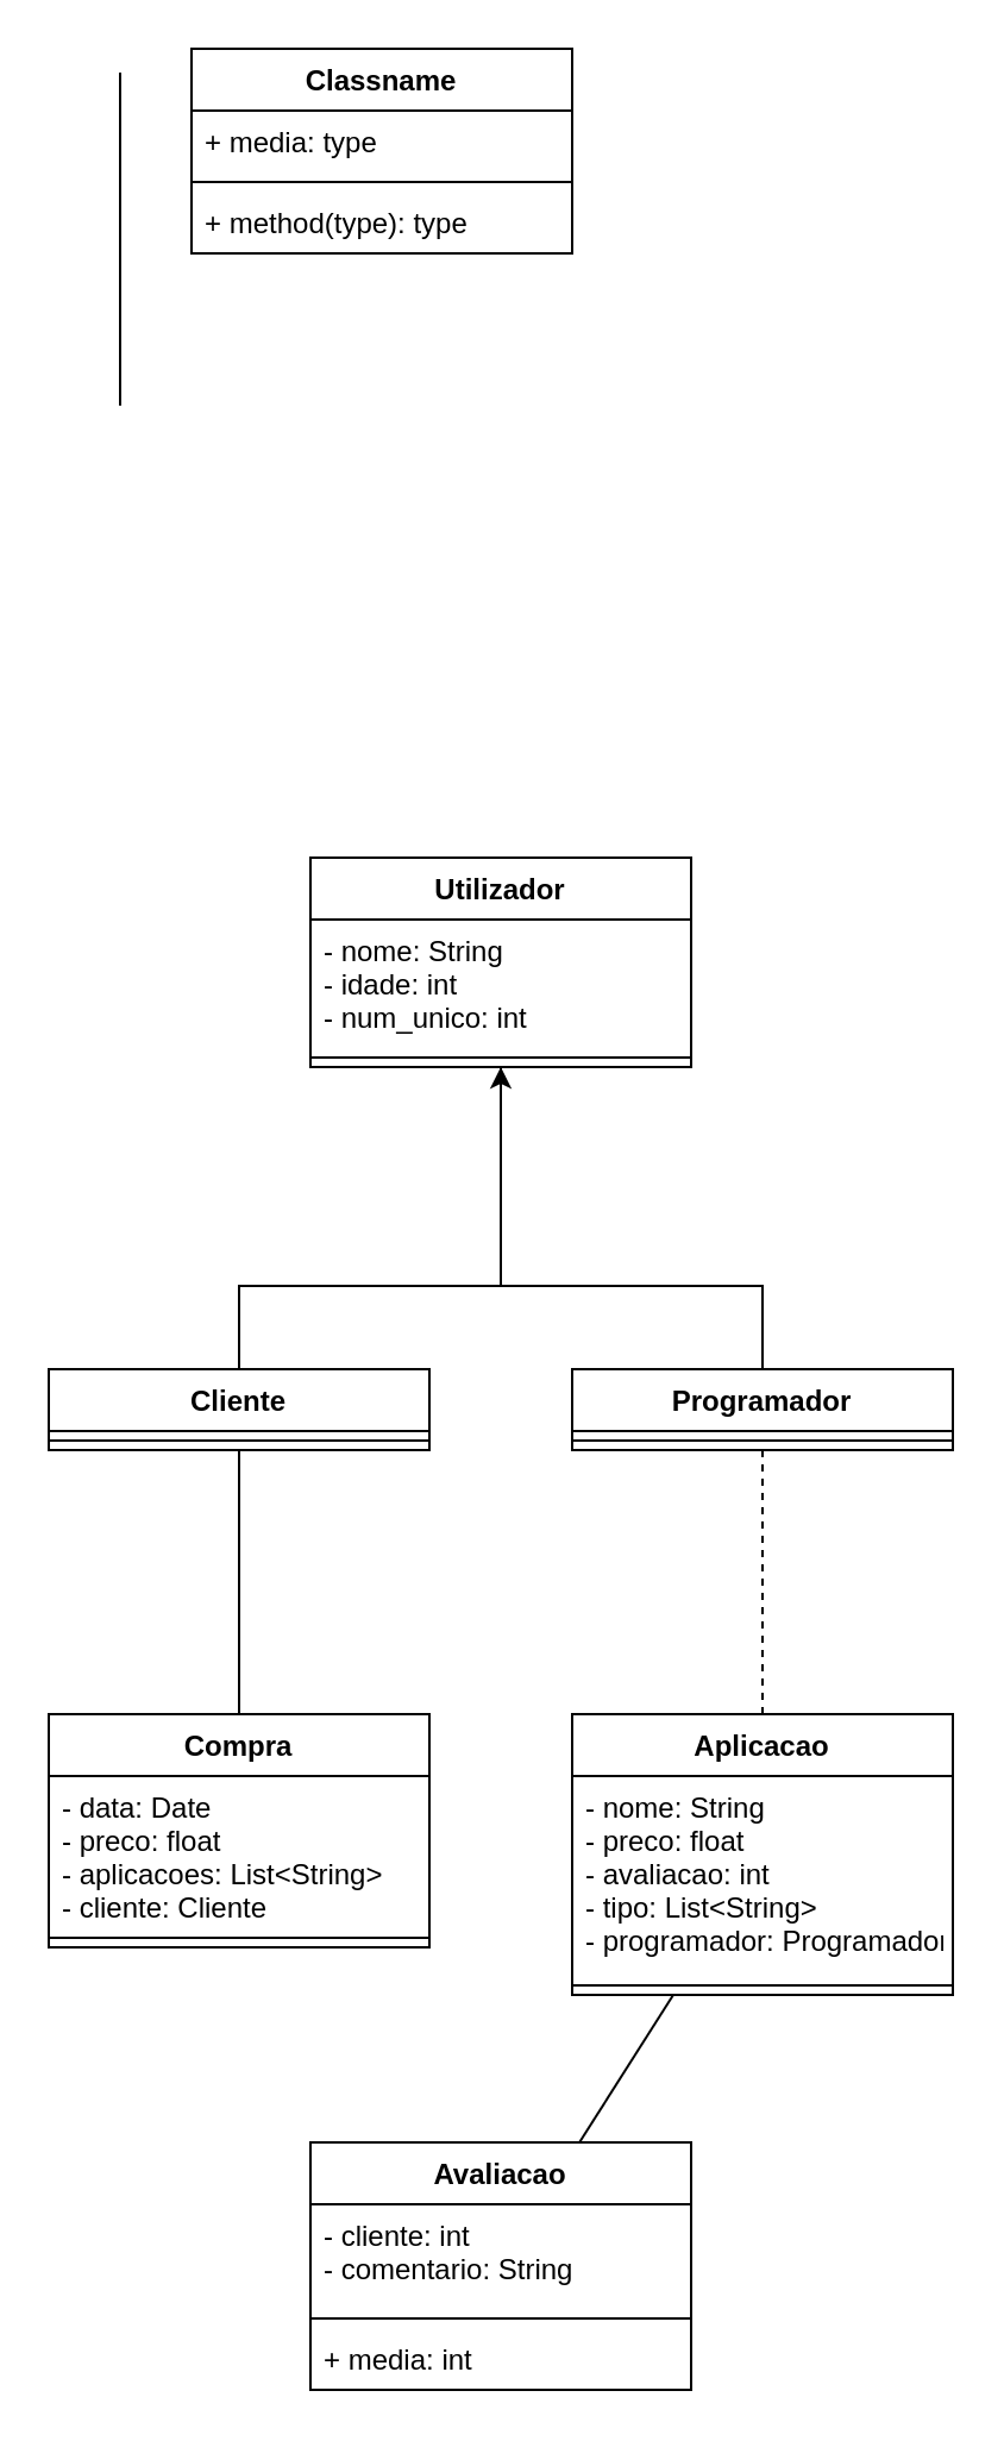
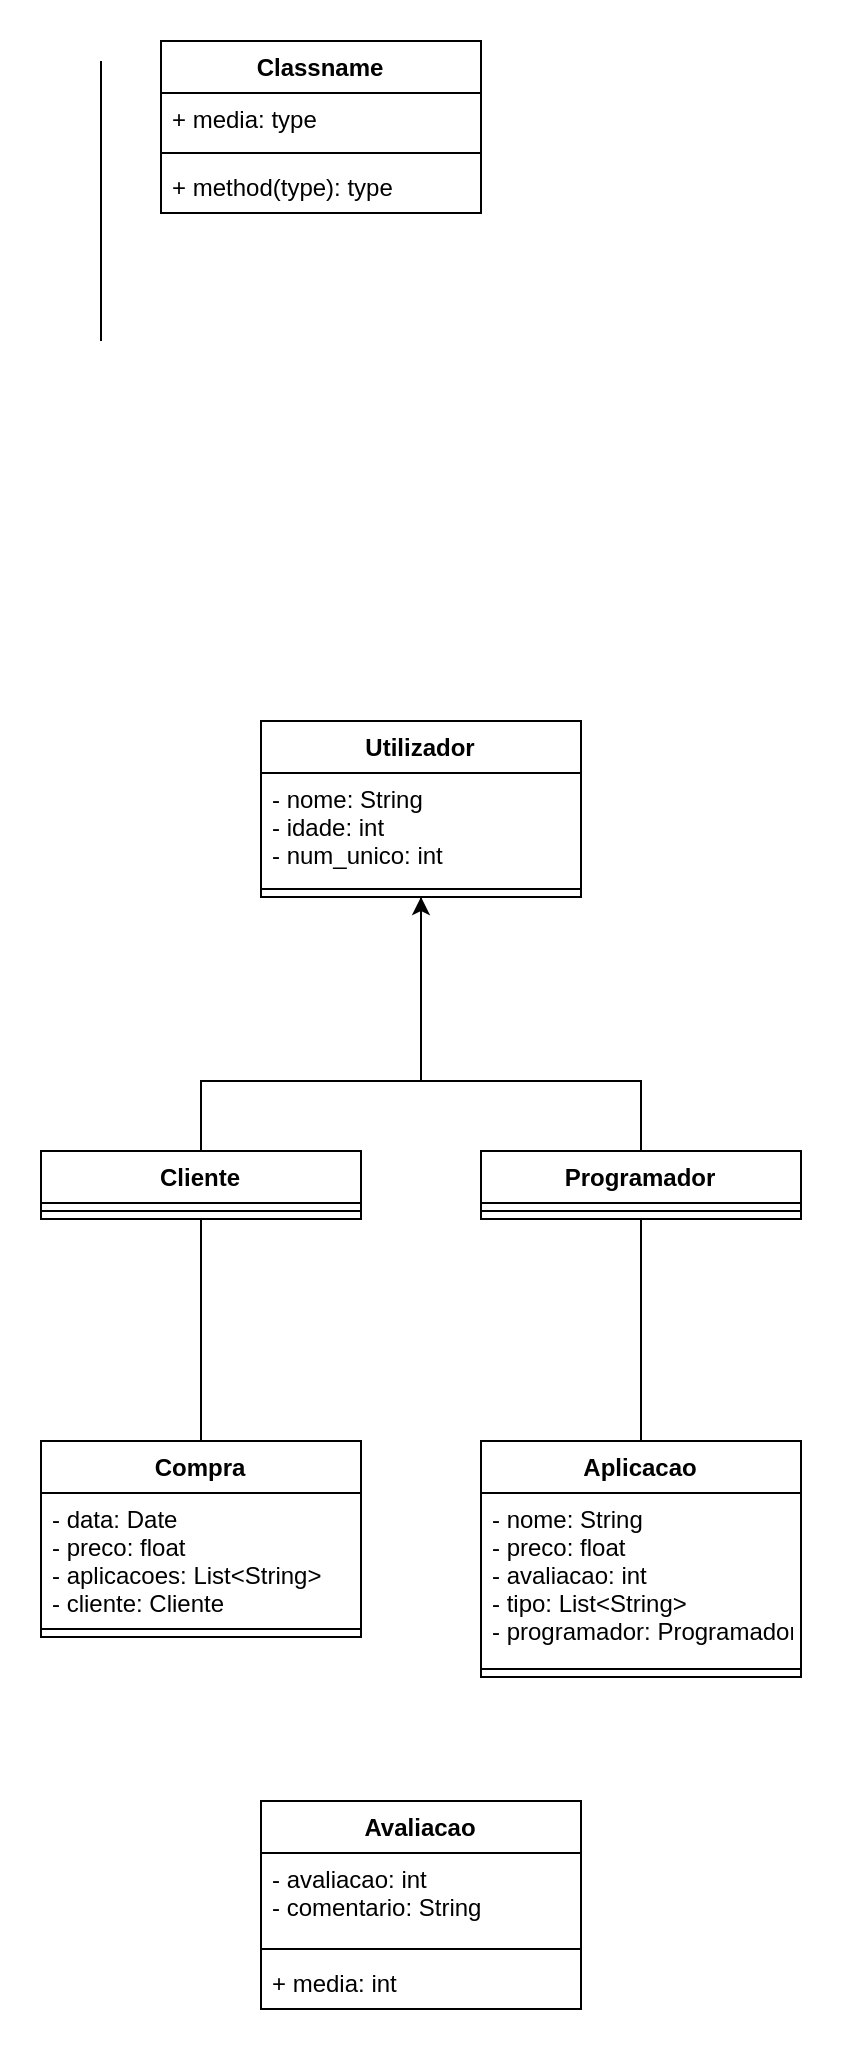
  <mxCell id="0" />
  <mxCell id="1" parent="0" />
  <mxCell id="2" value="" style="endArrow=none;html=1;rounded=0;" edge="1" parent="1"><mxGeometry width="50" height="50" relative="1" as="geometry"><mxPoint x="50" y="170" as="sourcePoint" /><mxPoint x="50" y="30" as="targetPoint" /></mxGeometry></mxCell>
  <mxCell id="3" value="Classname" style="swimlane;fontStyle=1;align=center;verticalAlign=top;childLayout=stackLayout;horizontal=1;startSize=26;horizontalStack=0;resizeParent=1;resizeParentMax=0;resizeLast=0;collapsible=1;marginBottom=0;" vertex="1" parent="1"><mxGeometry x="80" y="20" width="160" height="86" as="geometry" /></mxCell>
  <mxCell id="4" value="+ media: type" style="text;strokeColor=none;fillColor=none;align=left;verticalAlign=top;spacingLeft=4;spacingRight=4;overflow=hidden;rotatable=0;points=[[0,0.5],[1,0.5]];portConstraint=eastwest;" vertex="1" parent="3"><mxGeometry y="26" width="160" height="26" as="geometry" /></mxCell>
  <mxCell id="5" value="" style="line;strokeWidth=1;fillColor=none;align=left;verticalAlign=middle;spacingTop=-1;spacingLeft=3;spacingRight=3;rotatable=0;labelPosition=right;points=[];portConstraint=eastwest;" vertex="1" parent="3"><mxGeometry y="52" width="160" height="8" as="geometry" /></mxCell>
  <mxCell id="6" value="+ method(type): type" style="text;strokeColor=none;fillColor=none;align=left;verticalAlign=top;spacingLeft=4;spacingRight=4;overflow=hidden;rotatable=0;points=[[0,0.5],[1,0.5]];portConstraint=eastwest;" vertex="1" parent="3"><mxGeometry y="60" width="160" height="26" as="geometry" /></mxCell>
  <mxCell id="7" value="Utilizador" style="swimlane;fontStyle=1;align=center;verticalAlign=top;childLayout=stackLayout;horizontal=1;startSize=26;horizontalStack=0;resizeParent=1;resizeParentMax=0;resizeLast=0;collapsible=1;marginBottom=0;" vertex="1" parent="1"><mxGeometry x="130" y="360" width="160" height="88" as="geometry" /></mxCell>
  <mxCell id="8" value="- nome: String&#10;- idade: int&#10;- num_unico: int" style="text;strokeColor=none;fillColor=none;align=left;verticalAlign=top;spacingLeft=4;spacingRight=4;overflow=hidden;rotatable=0;points=[[0,0.5],[1,0.5]];portConstraint=eastwest;" vertex="1" parent="7"><mxGeometry y="26" width="160" height="54" as="geometry" /></mxCell>
  <mxCell id="9" value="" style="line;strokeWidth=1;fillColor=none;align=left;verticalAlign=middle;spacingTop=-1;spacingLeft=3;spacingRight=3;rotatable=0;labelPosition=right;points=[];portConstraint=eastwest;" vertex="1" parent="7"><mxGeometry y="80" width="160" height="8" as="geometry" /></mxCell>
  <mxCell id="10" value="Cliente" style="swimlane;fontStyle=1;align=center;verticalAlign=top;childLayout=stackLayout;horizontal=1;startSize=26;horizontalStack=0;resizeParent=1;resizeParentMax=0;resizeLast=0;collapsible=1;marginBottom=0;" vertex="1" parent="1"><mxGeometry x="20" y="575" width="160" height="34" as="geometry" /></mxCell>
  <mxCell id="11" value="" style="line;strokeWidth=1;fillColor=none;align=left;verticalAlign=middle;spacingTop=-1;spacingLeft=3;spacingRight=3;rotatable=0;labelPosition=right;points=[];portConstraint=eastwest;" vertex="1" parent="10"><mxGeometry y="26" width="160" height="8" as="geometry" /></mxCell>
  <mxCell id="12" value="Programador" style="swimlane;fontStyle=1;align=center;verticalAlign=top;childLayout=stackLayout;horizontal=1;startSize=26;horizontalStack=0;resizeParent=1;resizeParentMax=0;resizeLast=0;collapsible=1;marginBottom=0;" vertex="1" parent="1"><mxGeometry x="240" y="575" width="160" height="34" as="geometry" /></mxCell>
  <mxCell id="13" value="" style="line;strokeWidth=1;fillColor=none;align=left;verticalAlign=middle;spacingTop=-1;spacingLeft=3;spacingRight=3;rotatable=0;labelPosition=right;points=[];portConstraint=eastwest;" vertex="1" parent="12"><mxGeometry y="26" width="160" height="8" as="geometry" /></mxCell>
  <mxCell id="14" value="" style="endArrow=classic;html=1;rounded=0;exitX=0.5;exitY=0;exitDx=0;exitDy=0;" edge="1" parent="1" source="10" target="7"><mxGeometry width="50" height="50" relative="1" as="geometry"><mxPoint x="560" y="530" as="sourcePoint" /><mxPoint x="610" y="480" as="targetPoint" /><Array as="points"><mxPoint x="100" y="540" /><mxPoint x="210" y="540" /></Array></mxGeometry></mxCell>
  <mxCell id="15" value="" style="endArrow=none;html=1;rounded=0;exitX=0.5;exitY=0;exitDx=0;exitDy=0;" edge="1" parent="1" source="12" target="7"><mxGeometry width="50" height="50" relative="1" as="geometry"><mxPoint x="110" y="585" as="sourcePoint" /><mxPoint x="220" y="484" as="targetPoint" /><Array as="points"><mxPoint x="320" y="540" /><mxPoint x="210" y="540" /></Array></mxGeometry></mxCell>
  <mxCell id="16" value="Aplicacao" style="swimlane;fontStyle=1;align=center;verticalAlign=top;childLayout=stackLayout;horizontal=1;startSize=26;horizontalStack=0;resizeParent=1;resizeParentMax=0;resizeLast=0;collapsible=1;marginBottom=0;" vertex="1" parent="1"><mxGeometry x="240" y="720" width="160" height="118" as="geometry" /></mxCell>
  <mxCell id="17" value="- nome: String&#10;- preco: float&#10;- avaliacao: int&#10;- tipo: List&lt;String&gt;&#10;- programador: Programador" style="text;strokeColor=none;fillColor=none;align=left;verticalAlign=top;spacingLeft=4;spacingRight=4;overflow=hidden;rotatable=0;points=[[0,0.5],[1,0.5]];portConstraint=eastwest;" vertex="1" parent="16"><mxGeometry y="26" width="160" height="84" as="geometry" /></mxCell>
  <mxCell id="18" value="" style="line;strokeWidth=1;fillColor=none;align=left;verticalAlign=middle;spacingTop=-1;spacingLeft=3;spacingRight=3;rotatable=0;labelPosition=right;points=[];portConstraint=eastwest;" vertex="1" parent="16"><mxGeometry y="110" width="160" height="8" as="geometry" /></mxCell>
  <mxCell id="19" value="Compra" style="swimlane;fontStyle=1;align=center;verticalAlign=top;childLayout=stackLayout;horizontal=1;startSize=26;horizontalStack=0;resizeParent=1;resizeParentMax=0;resizeLast=0;collapsible=1;marginBottom=0;" vertex="1" parent="1"><mxGeometry x="20" y="720" width="160" height="98" as="geometry" /></mxCell>
  <mxCell id="20" value="- data: Date&#10;- preco: float&#10;- aplicacoes: List&lt;String&gt;&#10;- cliente: Cliente" style="text;strokeColor=none;fillColor=none;align=left;verticalAlign=top;spacingLeft=4;spacingRight=4;overflow=hidden;rotatable=0;points=[[0,0.5],[1,0.5]];portConstraint=eastwest;" vertex="1" parent="19"><mxGeometry y="26" width="160" height="64" as="geometry" /></mxCell>
  <mxCell id="21" value="" style="line;strokeWidth=1;fillColor=none;align=left;verticalAlign=middle;spacingTop=-1;spacingLeft=3;spacingRight=3;rotatable=0;labelPosition=right;points=[];portConstraint=eastwest;" vertex="1" parent="19"><mxGeometry y="90" width="160" height="8" as="geometry" /></mxCell>
  <mxCell id="22" value="Avaliacao" style="swimlane;fontStyle=1;align=center;verticalAlign=top;childLayout=stackLayout;horizontal=1;startSize=26;horizontalStack=0;resizeParent=1;resizeParentMax=0;resizeLast=0;collapsible=1;marginBottom=0;" vertex="1" parent="1"><mxGeometry x="130" y="900" width="160" height="104" as="geometry" /></mxCell>
- <mxCell id="23" value="- cliente: int&#10;- comentario: String" style="text;strokeColor=none;fillColor=none;align=left;verticalAlign=top;spacingLeft=4;spacingRight=4;overflow=hidden;rotatable=0;points=[[0,0.5],[1,0.5]];portConstraint=eastwest;" vertex="1" parent="22"><mxGeometry y="26" width="160" height="44" as="geometry" /></mxCell>
+ <mxCell id="23" value="- avaliacao: int&#10;- comentario: String" style="text;strokeColor=none;fillColor=none;align=left;verticalAlign=top;spacingLeft=4;spacingRight=4;overflow=hidden;rotatable=0;points=[[0,0.5],[1,0.5]];portConstraint=eastwest;" vertex="1" parent="22"><mxGeometry y="26" width="160" height="44" as="geometry" /></mxCell>
  <mxCell id="24" value="" style="line;strokeWidth=1;fillColor=none;align=left;verticalAlign=middle;spacingTop=-1;spacingLeft=3;spacingRight=3;rotatable=0;labelPosition=right;points=[];portConstraint=eastwest;" vertex="1" parent="22"><mxGeometry y="70" width="160" height="8" as="geometry" /></mxCell>
  <mxCell id="25" value="+ media: int" style="text;strokeColor=none;fillColor=none;align=left;verticalAlign=top;spacingLeft=4;spacingRight=4;overflow=hidden;rotatable=0;points=[[0,0.5],[1,0.5]];portConstraint=eastwest;" vertex="1" parent="22"><mxGeometry y="78" width="160" height="26" as="geometry" /></mxCell>
- <mxCell id="26" value="" style="endArrow=none;html=1;rounded=0;exitX=0.5;exitY=0;exitDx=0;exitDy=0;dashed=1;" edge="1" parent="1" source="16" target="12"><mxGeometry width="50" height="50" relative="1" as="geometry"><mxPoint x="160" y="690" as="sourcePoint" /><mxPoint x="210" y="640" as="targetPoint" /></mxGeometry></mxCell>
+ <mxCell id="26" value="" style="endArrow=none;html=1;rounded=0;exitX=0.5;exitY=0;exitDx=0;exitDy=0;" edge="1" parent="1" source="16" target="12"><mxGeometry width="50" height="50" relative="1" as="geometry"><mxPoint x="160" y="690" as="sourcePoint" /><mxPoint x="210" y="640" as="targetPoint" /></mxGeometry></mxCell>
  <mxCell id="27" value="" style="endArrow=none;html=1;rounded=0;" edge="1" parent="1" source="19" target="10"><mxGeometry width="50" height="50" relative="1" as="geometry"><mxPoint x="330" y="730" as="sourcePoint" /><mxPoint x="330" y="669" as="targetPoint" /></mxGeometry></mxCell>
- <mxCell id="28" value="" style="endArrow=none;html=1;rounded=0;" edge="1" parent="1" source="22" target="16"><mxGeometry width="50" height="50" relative="1" as="geometry"><mxPoint x="193.294" y="910" as="sourcePoint" /><mxPoint x="153.765" y="854" as="targetPoint" /></mxGeometry></mxCell>
